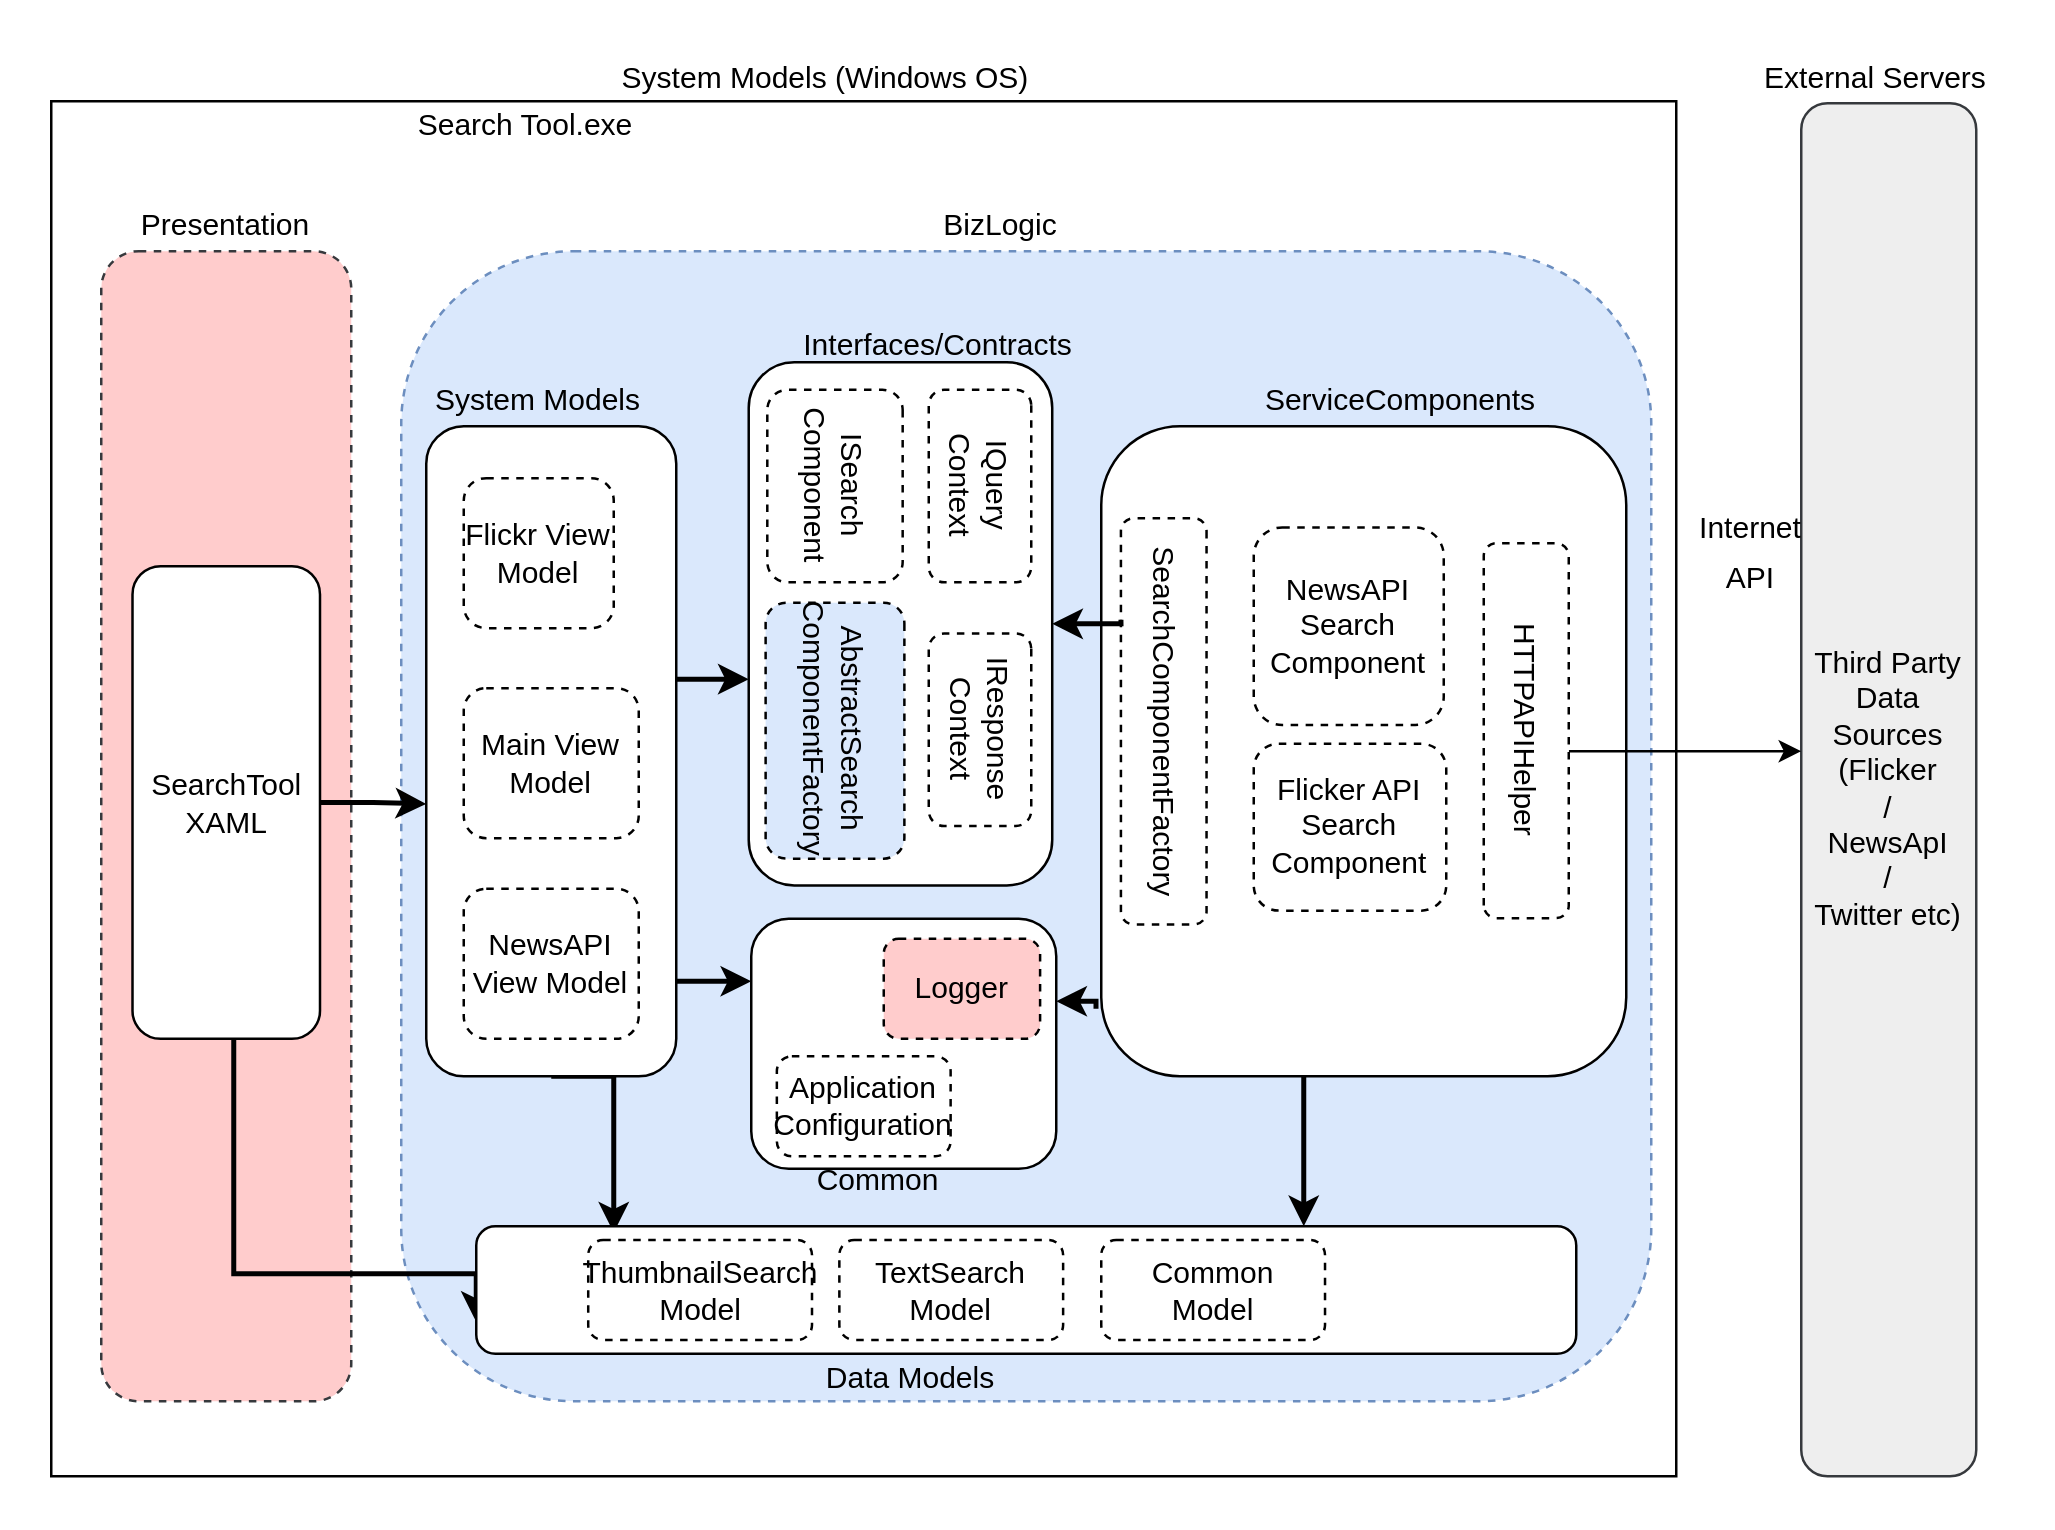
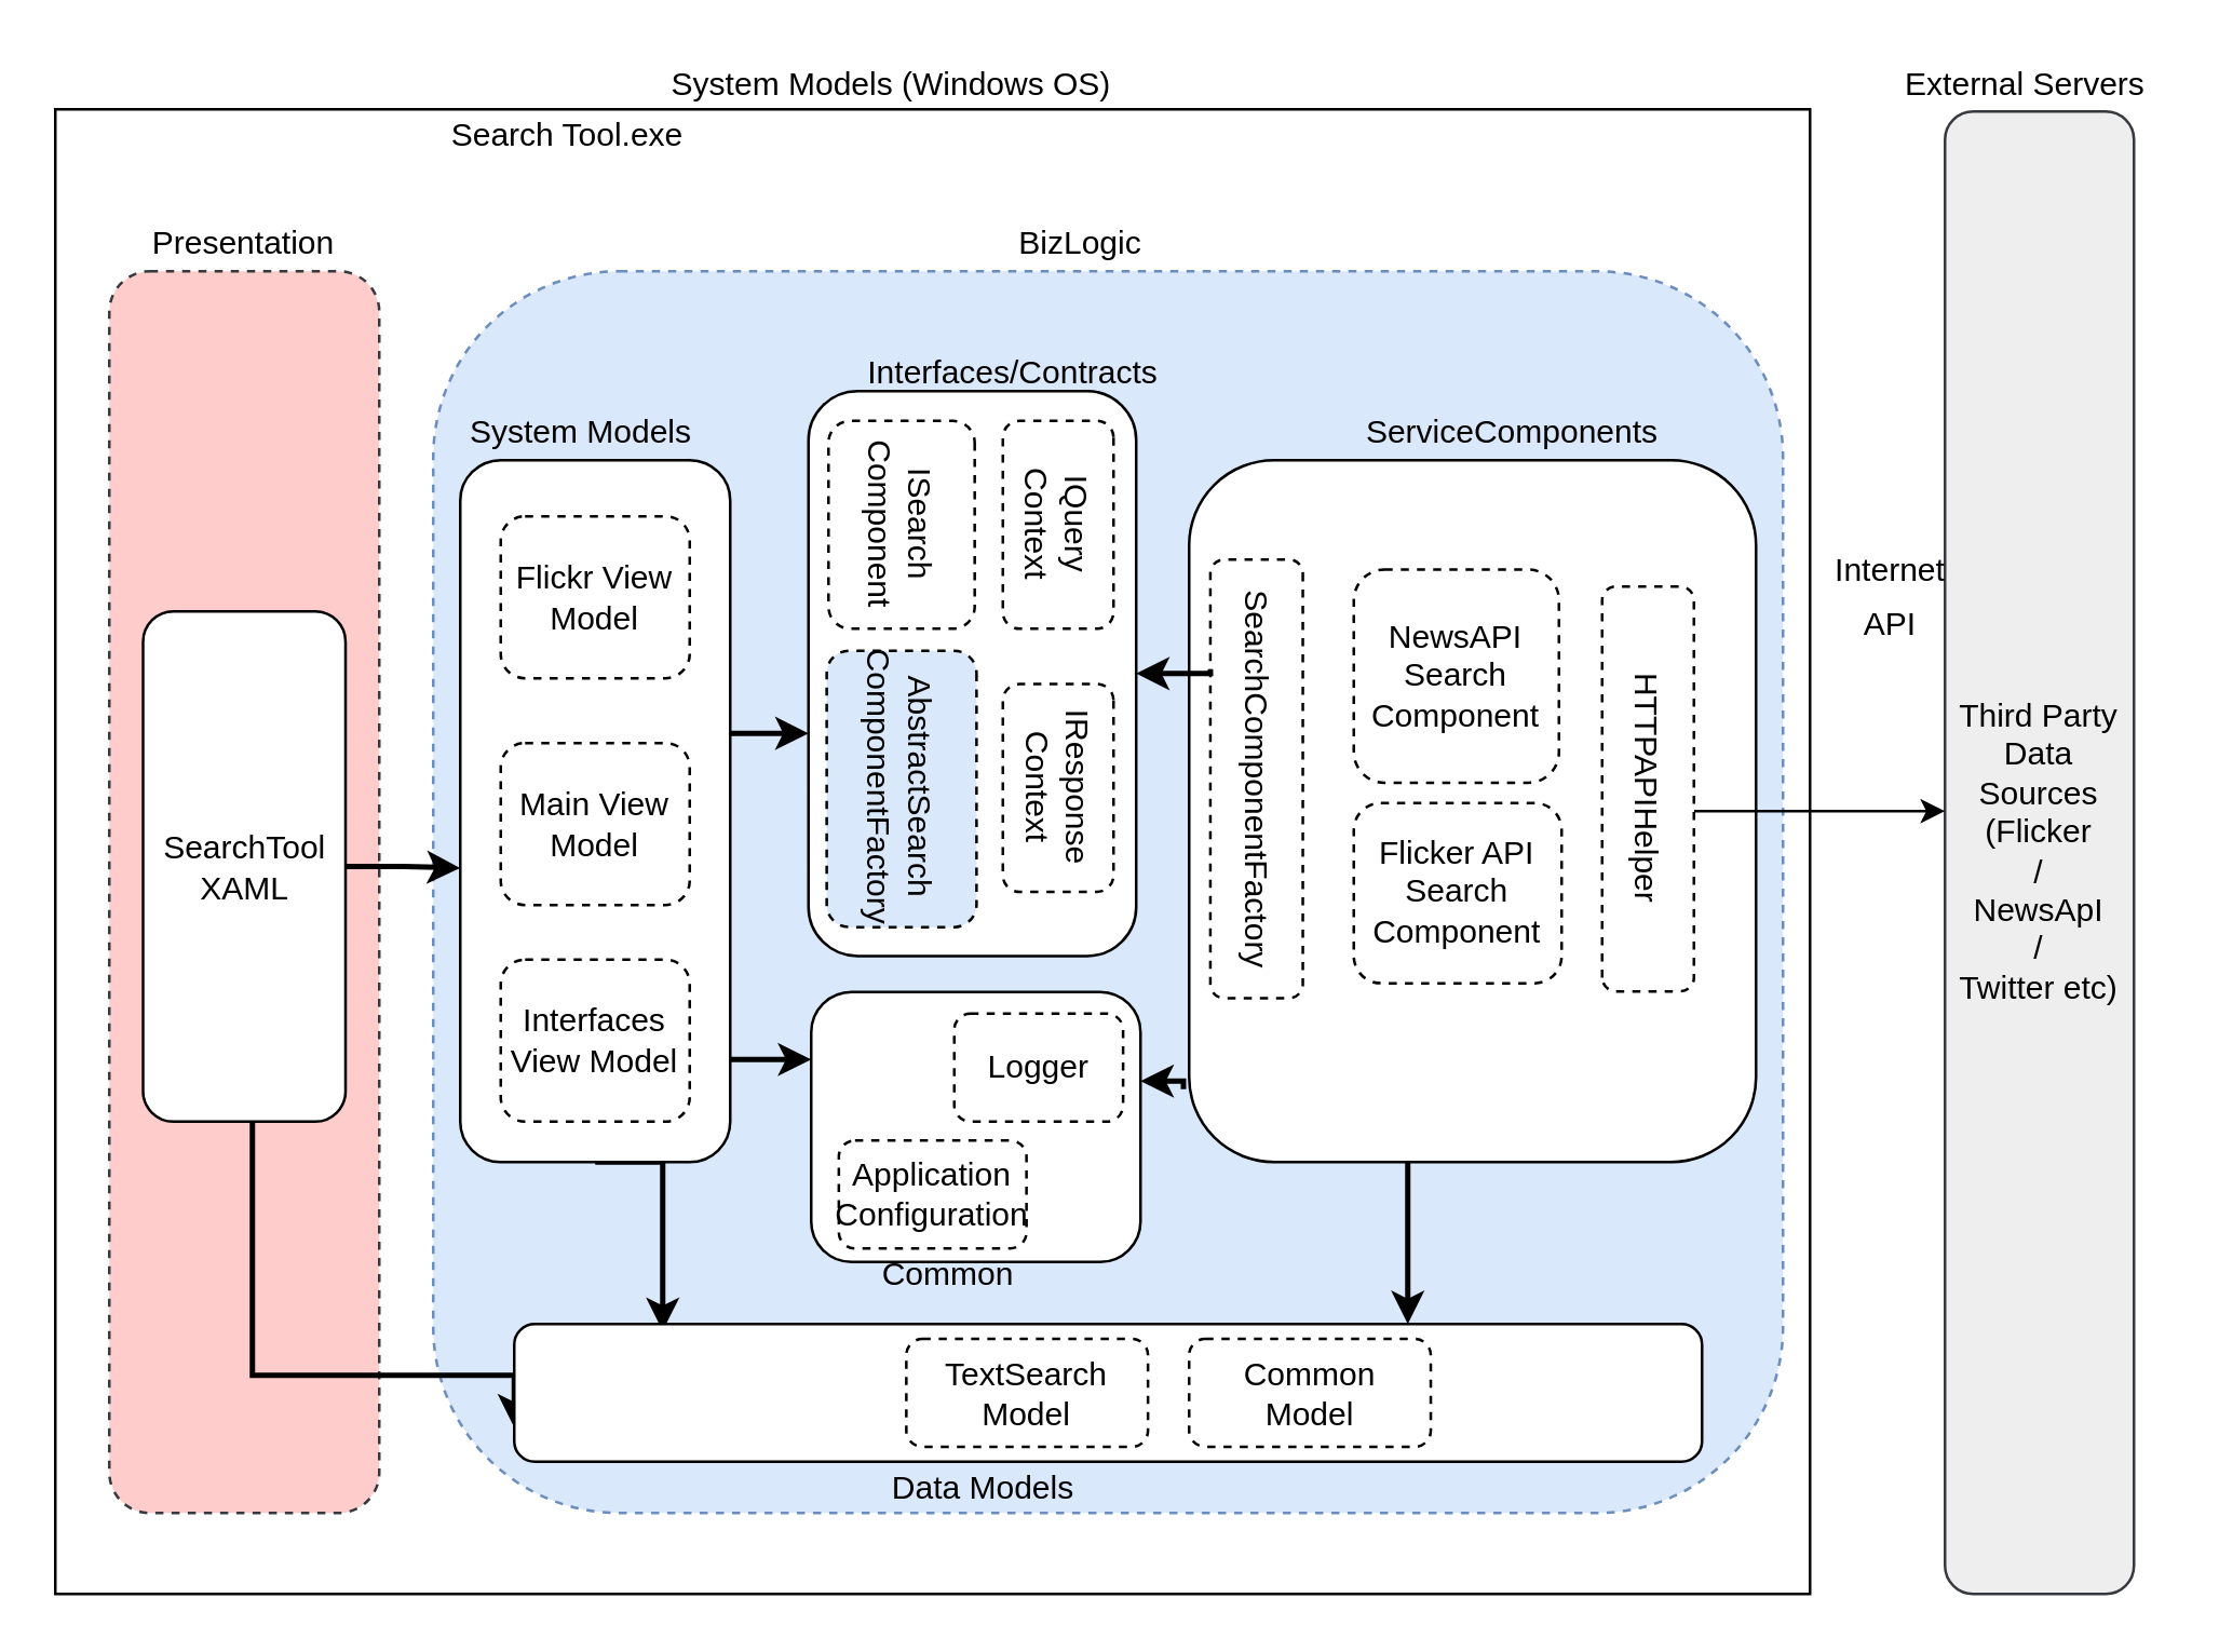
  <mxCell id="0" />
  <mxCell id="1" parent="0" />
  <mxCell id="2" value="Third Party &lt;br&gt;Data&lt;br&gt;Sources&lt;br&gt;(Flicker&lt;br&gt;/&lt;br&gt;NewsApI&lt;br&gt;/&lt;br&gt;Twitter etc)" style="rounded=1;whiteSpace=wrap;html=1;fillColor=#eeeeee;strokeColor=#36393d;" parent="1" vertex="1"><mxGeometry x="720" y="40.75" width="70" height="549.25" as="geometry" /></mxCell>
  <mxCell id="3" value="" style="rounded=0;whiteSpace=wrap;html=1;" parent="1" vertex="1"><mxGeometry x="20" y="40" width="650" height="550" as="geometry" /></mxCell>
  <mxCell id="4" value="System Models (Windows OS)" style="text;html=1;strokeColor=none;fillColor=none;align=center;verticalAlign=middle;whiteSpace=wrap;rounded=0;" parent="1" vertex="1"><mxGeometry x="230" y="20.75" width="200" height="20" as="geometry" /></mxCell>
  <mxCell id="5" value="Internet" style="text;html=1;strokeColor=none;fillColor=none;align=center;verticalAlign=middle;whiteSpace=wrap;rounded=0;" parent="1" vertex="1"><mxGeometry x="650" y="201" width="100" height="20" as="geometry" /></mxCell>
  <mxCell id="6" value="API" style="text;html=1;strokeColor=none;fillColor=none;align=center;verticalAlign=middle;whiteSpace=wrap;rounded=0;" parent="1" vertex="1"><mxGeometry x="650" y="221" width="100" height="20" as="geometry" /></mxCell>
  <mxCell id="7" value="External Servers" style="text;html=1;strokeColor=none;fillColor=none;align=center;verticalAlign=middle;whiteSpace=wrap;rounded=0;" parent="1" vertex="1"><mxGeometry x="700" y="20.75" width="100" height="20" as="geometry" /></mxCell>
  <mxCell id="8" value="" style="rounded=1;whiteSpace=wrap;html=1;dashed=1;fillColor=#ffcccc;strokeColor=#36393d;" parent="1" vertex="1"><mxGeometry x="40" y="100" width="100" height="460" as="geometry" /></mxCell>
  <mxCell id="9" value="" style="rounded=1;whiteSpace=wrap;html=1;dashed=1;fillColor=#dae8fc;strokeColor=#6c8ebf;" parent="1" vertex="1"><mxGeometry x="160" y="100" width="500" height="460" as="geometry" /></mxCell>
  <mxCell id="10" value="Presentation" style="text;html=1;strokeColor=none;fillColor=none;align=center;verticalAlign=middle;whiteSpace=wrap;rounded=0;" parent="1" vertex="1"><mxGeometry x="50" y="80" width="80" height="20" as="geometry" /></mxCell>
  <mxCell id="11" value="BizLogic" style="text;html=1;strokeColor=none;fillColor=none;align=center;verticalAlign=middle;whiteSpace=wrap;rounded=0;" parent="1" vertex="1"><mxGeometry x="360" y="80" width="80" height="20" as="geometry" /></mxCell>
  <mxCell id="12" value="" style="edgeStyle=orthogonalEdgeStyle;rounded=0;orthogonalLoop=1;jettySize=auto;html=1;strokeWidth=2;entryX=0;entryY=0.581;entryDx=0;entryDy=0;entryPerimeter=0;exitX=1;exitY=0.5;exitDx=0;exitDy=0;" parent="1" source="14" target="17" edge="1"><mxGeometry relative="1" as="geometry"><Array as="points" /></mxGeometry></mxCell>
  <mxCell id="13" value="" style="edgeStyle=orthogonalEdgeStyle;rounded=0;orthogonalLoop=1;jettySize=auto;html=1;strokeWidth=2;entryX=0;entryY=0.75;entryDx=0;entryDy=0;" parent="1" source="14" target="19" edge="1"><mxGeometry relative="1" as="geometry"><mxPoint x="180" y="534.5" as="targetPoint" /><Array as="points"><mxPoint x="93" y="509" /></Array></mxGeometry></mxCell>
  <mxCell id="14" value="SearchTool&lt;br&gt;XAML" style="rounded=1;whiteSpace=wrap;html=1;" parent="1" vertex="1"><mxGeometry x="52.5" y="226" width="75" height="189" as="geometry" /></mxCell>
  <mxCell id="15" value="" style="edgeStyle=orthogonalEdgeStyle;rounded=0;orthogonalLoop=1;jettySize=auto;html=1;strokeWidth=2;entryX=0.25;entryY=1;entryDx=0;entryDy=0;" parent="1" source="17" target="20" edge="1"><mxGeometry relative="1" as="geometry"><Array as="points"><mxPoint x="280" y="392" /><mxPoint x="280" y="392" /></Array></mxGeometry></mxCell>
  <mxCell id="16" value="" style="edgeStyle=orthogonalEdgeStyle;rounded=0;orthogonalLoop=1;jettySize=auto;html=1;strokeWidth=2;entryX=0.125;entryY=0.05;entryDx=0;entryDy=0;exitX=0.5;exitY=1;exitDx=0;exitDy=0;entryPerimeter=0;" parent="1" source="17" target="19" edge="1"><mxGeometry relative="1" as="geometry"><mxPoint x="270" y="510" as="targetPoint" /><Array as="points"><mxPoint x="245" y="450" /><mxPoint x="245" y="450" /></Array></mxGeometry></mxCell>
  <mxCell id="17" value="" style="rounded=1;whiteSpace=wrap;html=1;" parent="1" vertex="1"><mxGeometry x="170" y="170" width="100" height="260" as="geometry" /></mxCell>
  <mxCell id="18" value="" style="rounded=1;whiteSpace=wrap;html=1;" parent="1" vertex="1"><mxGeometry x="440" y="170" width="210" height="260" as="geometry" /></mxCell>
  <mxCell id="19" value="" style="rounded=1;whiteSpace=wrap;html=1;" parent="1" vertex="1"><mxGeometry x="190" y="490" width="440" height="51" as="geometry" /></mxCell>
  <mxCell id="20" value="" style="rounded=1;whiteSpace=wrap;html=1;rotation=90;" parent="1" vertex="1"><mxGeometry x="311" y="356" width="100" height="122" as="geometry" /></mxCell>
  <mxCell id="21" style="edgeStyle=orthogonalEdgeStyle;rounded=0;orthogonalLoop=1;jettySize=auto;html=1;exitX=0.448;exitY=1;exitDx=0;exitDy=0;exitPerimeter=0;" parent="1" source="27" edge="1"><mxGeometry relative="1" as="geometry"><mxPoint x="720" y="300" as="targetPoint" /><Array as="points"><mxPoint x="720" y="300" /></Array></mxGeometry></mxCell>
  <mxCell id="22" value="System Models" style="text;html=1;strokeColor=none;fillColor=none;align=center;verticalAlign=middle;whiteSpace=wrap;rounded=0;dashed=1;" parent="1" vertex="1"><mxGeometry x="160" y="150" width="110" height="20" as="geometry" /></mxCell>
- <mxCell id="23" value="Flickr View Model" style="rounded=1;whiteSpace=wrap;html=1;dashed=1;" parent="1" vertex="1"><mxGeometry x="185" y="190.75" width="60" height="60" as="geometry" /></mxCell>
+ <mxCell id="23" value="Flickr View Model" style="rounded=1;whiteSpace=wrap;html=1;dashed=1;" parent="1" vertex="1"><mxGeometry x="185" y="190.75" width="70" height="60" as="geometry" /></mxCell>
  <mxCell id="24" value="Main View Model" style="rounded=1;whiteSpace=wrap;html=1;dashed=1;" parent="1" vertex="1"><mxGeometry x="185" y="274.75" width="70" height="60" as="geometry" /></mxCell>
- <mxCell id="25" value="&lt;span&gt;NewsAPI View Model&lt;/span&gt;" style="rounded=1;whiteSpace=wrap;html=1;dashed=1;" parent="1" vertex="1"><mxGeometry x="185" y="355" width="70" height="60" as="geometry" /></mxCell>
+ <mxCell id="25" value="&lt;span&gt;Interfaces View Model&lt;/span&gt;" style="rounded=1;whiteSpace=wrap;html=1;dashed=1;" parent="1" vertex="1"><mxGeometry x="185" y="355" width="70" height="60" as="geometry" /></mxCell>
  <mxCell id="26" value="&lt;span&gt;Flicker API Search Component&lt;/span&gt;" style="rounded=1;whiteSpace=wrap;html=1;dashed=1;" parent="1" vertex="1"><mxGeometry x="501" y="296.98" width="77" height="66.77" as="geometry" /></mxCell>
  <mxCell id="27" value="&lt;span&gt;HTTPAPIHelper&lt;/span&gt;" style="rounded=1;whiteSpace=wrap;html=1;dashed=1;direction=west;rotation=90;" parent="1" vertex="1"><mxGeometry x="535" y="274.75" width="150" height="34" as="geometry" /></mxCell>
  <mxCell id="28" value="&lt;span&gt;NewsAPI Search&lt;br&gt;Component&lt;/span&gt;" style="rounded=1;whiteSpace=wrap;html=1;dashed=1;" parent="1" vertex="1"><mxGeometry x="501" y="210.5" width="76" height="79" as="geometry" /></mxCell>
  <mxCell id="29" value="&lt;span&gt;SearchComponentFactory&lt;/span&gt;" style="rounded=1;whiteSpace=wrap;html=1;dashed=1;rotation=90;" parent="1" vertex="1"><mxGeometry x="383.75" y="270.9" width="162.5" height="34.25" as="geometry" /></mxCell>
  <mxCell id="30" value="Interfaces" style="text;html=1;strokeColor=none;fillColor=none;align=center;verticalAlign=middle;whiteSpace=wrap;rounded=0;" parent="1" vertex="1"><mxGeometry x="340" y="230.75" width="80" height="20" as="geometry" /></mxCell>
  <mxCell id="31" value="" style="rounded=1;whiteSpace=wrap;html=1;rotation=90;" parent="1" vertex="1"><mxGeometry x="255.06" y="188.33" width="209.26" height="121.4" as="geometry" /></mxCell>
  <mxCell id="32" value="" style="edgeStyle=orthogonalEdgeStyle;rounded=0;orthogonalLoop=1;jettySize=auto;html=1;strokeWidth=2;entryX=0.5;entryY=0;entryDx=0;entryDy=0;exitX=0.25;exitY=1;exitDx=0;exitDy=0;" parent="1" source="29" target="31" edge="1"><mxGeometry relative="1" as="geometry"><mxPoint x="407.03" y="325.037" as="sourcePoint" /><mxPoint x="457.875" y="303.605" as="targetPoint" /><Array as="points"><mxPoint x="448" y="249" /></Array></mxGeometry></mxCell>
  <mxCell id="33" value="ISearch&lt;br&gt;Component" style="rounded=1;whiteSpace=wrap;html=1;dashed=1;rotation=90;" parent="1" vertex="1"><mxGeometry x="295" y="166.85" width="77" height="54.15" as="geometry" /></mxCell>
- <mxCell id="34" value="&lt;span&gt;Logger&lt;/span&gt;" style="rounded=1;whiteSpace=wrap;html=1;dashed=1;fillColor=#ffcccc;" parent="1" vertex="1"><mxGeometry x="353" y="375" width="62.54" height="40" as="geometry" /></mxCell>
+ <mxCell id="34" value="&lt;span&gt;Logger&lt;/span&gt;" style="rounded=1;whiteSpace=wrap;html=1;dashed=1;" parent="1" vertex="1"><mxGeometry x="353" y="375" width="62.54" height="40" as="geometry" /></mxCell>
  <mxCell id="35" value="ServiceComponents" style="text;html=1;strokeColor=none;fillColor=none;align=center;verticalAlign=middle;whiteSpace=wrap;rounded=0;" parent="1" vertex="1"><mxGeometry x="520" y="150" width="80" height="20" as="geometry" /></mxCell>
  <mxCell id="36" value="Interfaces/Contracts" style="text;html=1;strokeColor=none;fillColor=none;align=center;verticalAlign=middle;whiteSpace=wrap;rounded=0;" parent="1" vertex="1"><mxGeometry x="335.49" y="128" width="80" height="20" as="geometry" /></mxCell>
  <mxCell id="37" value="Data Models" style="text;html=1;strokeColor=none;fillColor=none;align=center;verticalAlign=middle;whiteSpace=wrap;rounded=0;" parent="1" vertex="1"><mxGeometry x="324.3" y="541" width="80" height="20" as="geometry" /></mxCell>
  <mxCell id="38" value="&lt;span&gt;Application&lt;br&gt;Configuration&lt;/span&gt;" style="rounded=1;whiteSpace=wrap;html=1;dashed=1;" parent="1" vertex="1"><mxGeometry x="310.24" y="422" width="69.51" height="40" as="geometry" /></mxCell>
- <mxCell id="39" value="ThumbnailSearch&lt;br&gt;Model" style="rounded=1;whiteSpace=wrap;html=1;dashed=1;" parent="1" vertex="1"><mxGeometry x="234.79" y="495.5" width="89.51" height="40" as="geometry" /></mxCell>
  <mxCell id="40" value="TextSearch&lt;br&gt;Model" style="rounded=1;whiteSpace=wrap;html=1;dashed=1;" parent="1" vertex="1"><mxGeometry x="335.24" y="495.5" width="89.51" height="40" as="geometry" /></mxCell>
  <mxCell id="41" value="Common&lt;br&gt;Model" style="rounded=1;whiteSpace=wrap;html=1;dashed=1;" parent="1" vertex="1"><mxGeometry x="440" y="495.5" width="89.51" height="40" as="geometry" /></mxCell>
  <mxCell id="42" value="&lt;span&gt;AbstractSearch&lt;br&gt;ComponentFactory&lt;/span&gt;" style="rounded=1;whiteSpace=wrap;html=1;dashed=1;rotation=90;fillColor=#dae8fc;" parent="1" vertex="1"><mxGeometry x="282.31" y="264" width="102.39" height="55.5" as="geometry" /></mxCell>
  <mxCell id="43" value="" style="edgeStyle=orthogonalEdgeStyle;rounded=0;orthogonalLoop=1;jettySize=auto;html=1;strokeWidth=2;exitX=-0.01;exitY=0.896;exitDx=0;exitDy=0;exitPerimeter=0;" parent="1" source="18" edge="1"><mxGeometry relative="1" as="geometry"><mxPoint x="521.25" y="437.583" as="sourcePoint" /><mxPoint x="422" y="400" as="targetPoint" /><Array as="points"><mxPoint x="438" y="400" /></Array></mxGeometry></mxCell>
  <mxCell id="44" value="" style="edgeStyle=orthogonalEdgeStyle;rounded=0;orthogonalLoop=1;jettySize=auto;html=1;strokeWidth=2;" parent="1" source="17" target="31" edge="1"><mxGeometry relative="1" as="geometry"><mxPoint x="320" y="420" as="sourcePoint" /><mxPoint x="345" y="425" as="targetPoint" /><Array as="points"><mxPoint x="280" y="249" /><mxPoint x="280" y="249" /></Array></mxGeometry></mxCell>
  <mxCell id="45" value="" style="edgeStyle=orthogonalEdgeStyle;rounded=0;orthogonalLoop=1;jettySize=auto;html=1;strokeWidth=2;" parent="1" source="18" edge="1"><mxGeometry relative="1" as="geometry"><mxPoint x="502.5" y="440" as="sourcePoint" /><mxPoint x="521" y="490" as="targetPoint" /><Array as="points"><mxPoint x="521" y="440" /><mxPoint x="521" y="440" /></Array></mxGeometry></mxCell>
  <mxCell id="46" value="Common" style="text;html=1;strokeColor=none;fillColor=none;align=center;verticalAlign=middle;whiteSpace=wrap;rounded=0;" parent="1" vertex="1"><mxGeometry x="311" y="462" width="80" height="20" as="geometry" /></mxCell>
  <mxCell id="47" value="IQuery&lt;br&gt;Context" style="rounded=1;whiteSpace=wrap;html=1;dashed=1;rotation=90;" parent="1" vertex="1"><mxGeometry x="353" y="173.42" width="77" height="41" as="geometry" /></mxCell>
  <mxCell id="48" value="IResponse&lt;br&gt;Context" style="rounded=1;whiteSpace=wrap;html=1;dashed=1;rotation=90;" parent="1" vertex="1"><mxGeometry x="353" y="270.9" width="77" height="41" as="geometry" /></mxCell>
  <mxCell id="49" value="Search Tool.exe" style="text;html=1;strokeColor=none;fillColor=none;align=center;verticalAlign=middle;whiteSpace=wrap;rounded=0;" parent="1" vertex="1"><mxGeometry x="150" y="40" width="120" height="20" as="geometry" /></mxCell>
